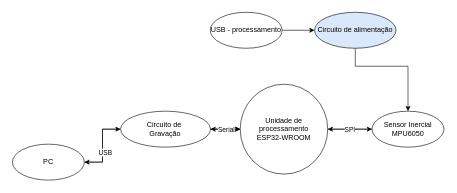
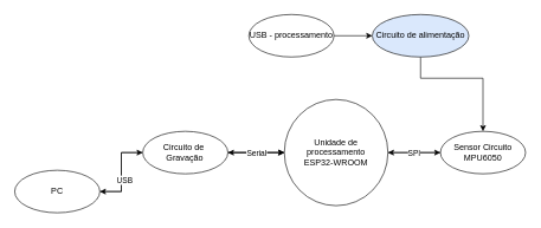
  <mxCell id="0" />
  <mxCell id="1" parent="0" />
  <mxCell id="2" value="" style="edgeStyle=orthogonalEdgeStyle;rounded=0;orthogonalLoop=1;jettySize=auto;html=1;" edge="1" parent="1" source="4" target="7"><mxGeometry relative="1" as="geometry" /></mxCell>
  <mxCell id="3" style="edgeStyle=orthogonalEdgeStyle;rounded=0;orthogonalLoop=1;jettySize=auto;html=1;entryX=1;entryY=0.5;entryDx=0;entryDy=0;" edge="1" parent="1" source="4" target="17"><mxGeometry relative="1" as="geometry" /></mxCell>
  <mxCell id="4" value="&lt;div&gt;Unidade de processamento&lt;br&gt;ESP32-WROOM&lt;/div&gt;" style="ellipse;whiteSpace=wrap;html=1;" parent="1" vertex="1"><mxGeometry x="400" y="140" width="146" height="150" as="geometry" /></mxCell>
  <mxCell id="5" value="" style="edgeStyle=orthogonalEdgeStyle;rounded=0;orthogonalLoop=1;jettySize=auto;html=1;" parent="1" source="7" target="4" edge="1"><mxGeometry relative="1" as="geometry" /></mxCell>
  <mxCell id="6" value="SPI" style="edgeLabel;html=1;align=center;verticalAlign=middle;resizable=0;points=[];" vertex="1" connectable="0" parent="5"><mxGeometry x="0.016" relative="1" as="geometry"><mxPoint as="offset" /></mxGeometry></mxCell>
- <mxCell id="7" value="Sensor Inercial&lt;br&gt;MPU6050" style="ellipse;whiteSpace=wrap;html=1;" parent="1" vertex="1"><mxGeometry x="620" y="185" width="120" height="60" as="geometry" /></mxCell>
+ <mxCell id="7" value="Sensor Circuito&lt;br&gt;MPU6050" style="ellipse;whiteSpace=wrap;html=1;" parent="1" vertex="1"><mxGeometry x="620" y="185" width="120" height="60" as="geometry" /></mxCell>
  <mxCell id="8" value="" style="edgeStyle=orthogonalEdgeStyle;rounded=0;orthogonalLoop=1;jettySize=auto;html=1;" parent="1" source="9" target="7" edge="1"><mxGeometry relative="1" as="geometry"><Array as="points"><mxPoint x="592" y="110" /><mxPoint x="680" y="110" /></Array></mxGeometry></mxCell>
  <mxCell id="9" value="Circuito de alimentação" style="ellipse;whiteSpace=wrap;html=1;fillColor=#dae8fc;" parent="1" vertex="1"><mxGeometry x="524" y="20" width="136" height="60" as="geometry" /></mxCell>
  <mxCell id="10" value="" style="edgeStyle=orthogonalEdgeStyle;rounded=0;orthogonalLoop=1;jettySize=auto;html=1;" parent="1" source="11" target="17" edge="1"><mxGeometry relative="1" as="geometry" /></mxCell>
  <mxCell id="11" value="PC" style="ellipse;whiteSpace=wrap;html=1;" parent="1" vertex="1"><mxGeometry x="20" y="240" width="120" height="60" as="geometry" /></mxCell>
  <mxCell id="12" value="" style="edgeStyle=orthogonalEdgeStyle;rounded=0;orthogonalLoop=1;jettySize=auto;html=1;" parent="1" source="17" target="4" edge="1"><mxGeometry relative="1" as="geometry" /></mxCell>
  <mxCell id="13" value="" style="edgeStyle=orthogonalEdgeStyle;rounded=0;orthogonalLoop=1;jettySize=auto;html=1;" edge="1" parent="1" source="17" target="4"><mxGeometry relative="1" as="geometry" /></mxCell>
  <mxCell id="14" value="Serial" style="edgeLabel;html=1;align=center;verticalAlign=middle;resizable=0;points=[];" vertex="1" connectable="0" parent="13"><mxGeometry x="-0.048" relative="1" as="geometry"><mxPoint x="2" as="offset" /></mxGeometry></mxCell>
  <mxCell id="15" style="edgeStyle=orthogonalEdgeStyle;rounded=0;orthogonalLoop=1;jettySize=auto;html=1;entryX=1;entryY=0.5;entryDx=0;entryDy=0;" edge="1" parent="1" source="17" target="11"><mxGeometry relative="1" as="geometry" /></mxCell>
  <mxCell id="16" value="USB" style="edgeLabel;html=1;align=center;verticalAlign=middle;resizable=0;points=[];" vertex="1" connectable="0" parent="15"><mxGeometry x="0.18" y="-1" relative="1" as="geometry"><mxPoint x="5" y="1" as="offset" /></mxGeometry></mxCell>
- <mxCell id="17" value="Circuito de&amp;nbsp;&lt;br&gt;Gravação" style="ellipse;whiteSpace=wrap;html=1;" parent="1" vertex="1"><mxGeometry x="200.47" y="185" width="150" height="60" as="geometry" /></mxCell>
+ <mxCell id="17" value="Circuito de&amp;nbsp;&lt;br&gt;Gravação" style="ellipse;whiteSpace=wrap;html=1;" parent="1" vertex="1"><mxGeometry x="200.47" y="185" width="120" height="60" as="geometry" /></mxCell>
  <mxCell id="18" value="" style="edgeStyle=orthogonalEdgeStyle;rounded=0;orthogonalLoop=1;jettySize=auto;html=1;" edge="1" parent="1" source="19" target="9"><mxGeometry relative="1" as="geometry" /></mxCell>
  <mxCell id="19" value="USB - processamento" style="ellipse;whiteSpace=wrap;html=1;" parent="1" vertex="1"><mxGeometry x="350" y="20" width="120" height="60" as="geometry" /></mxCell>
